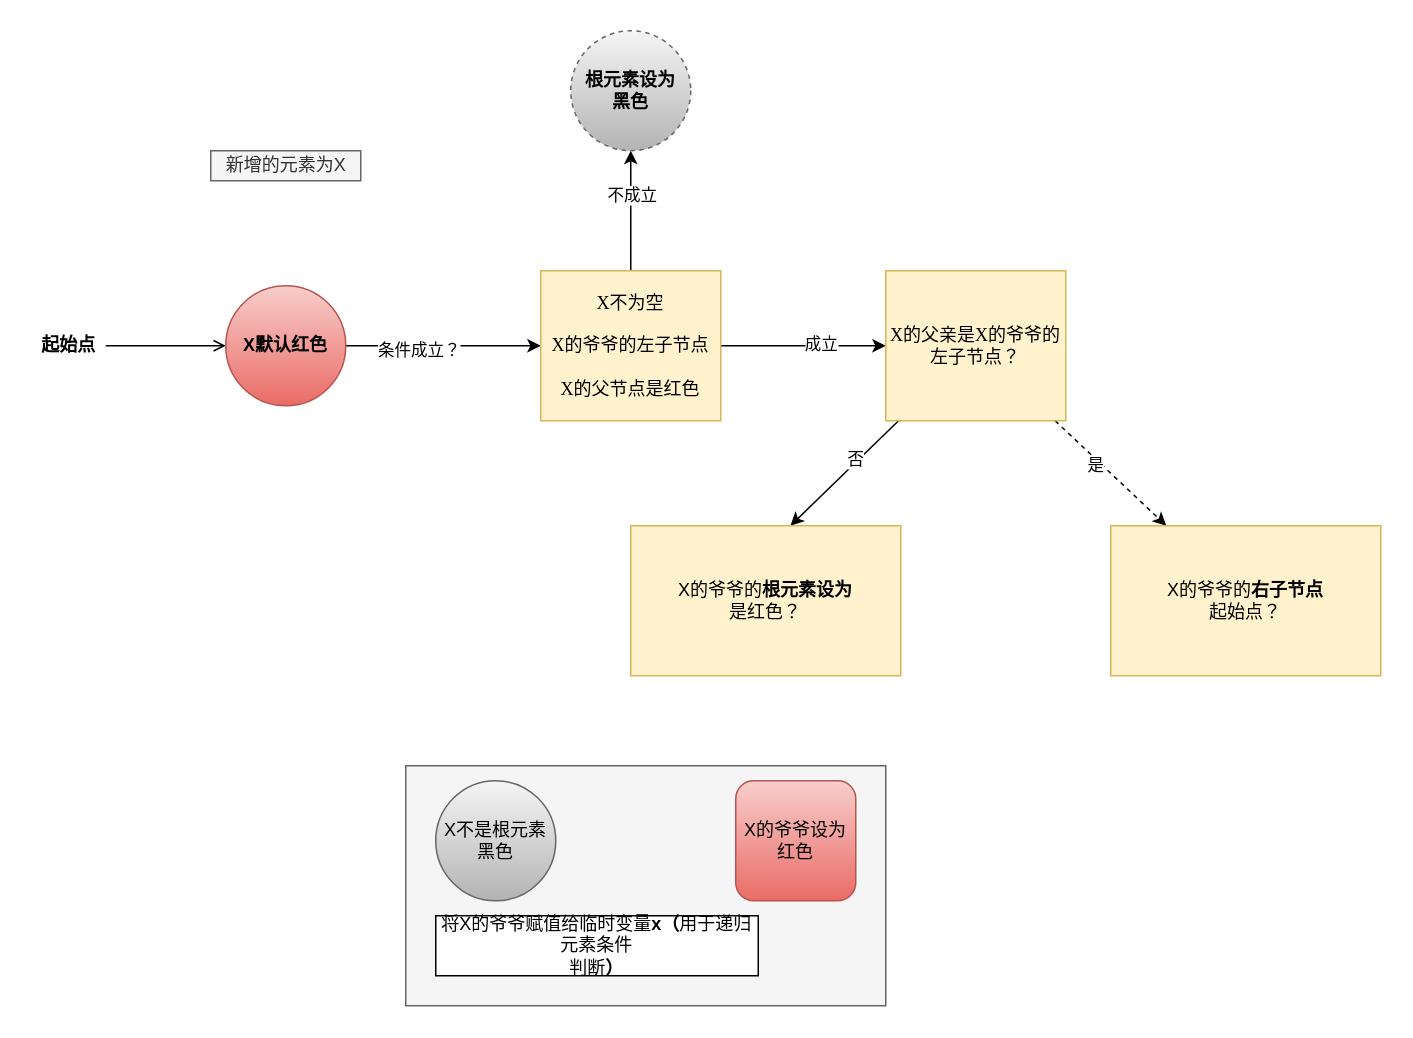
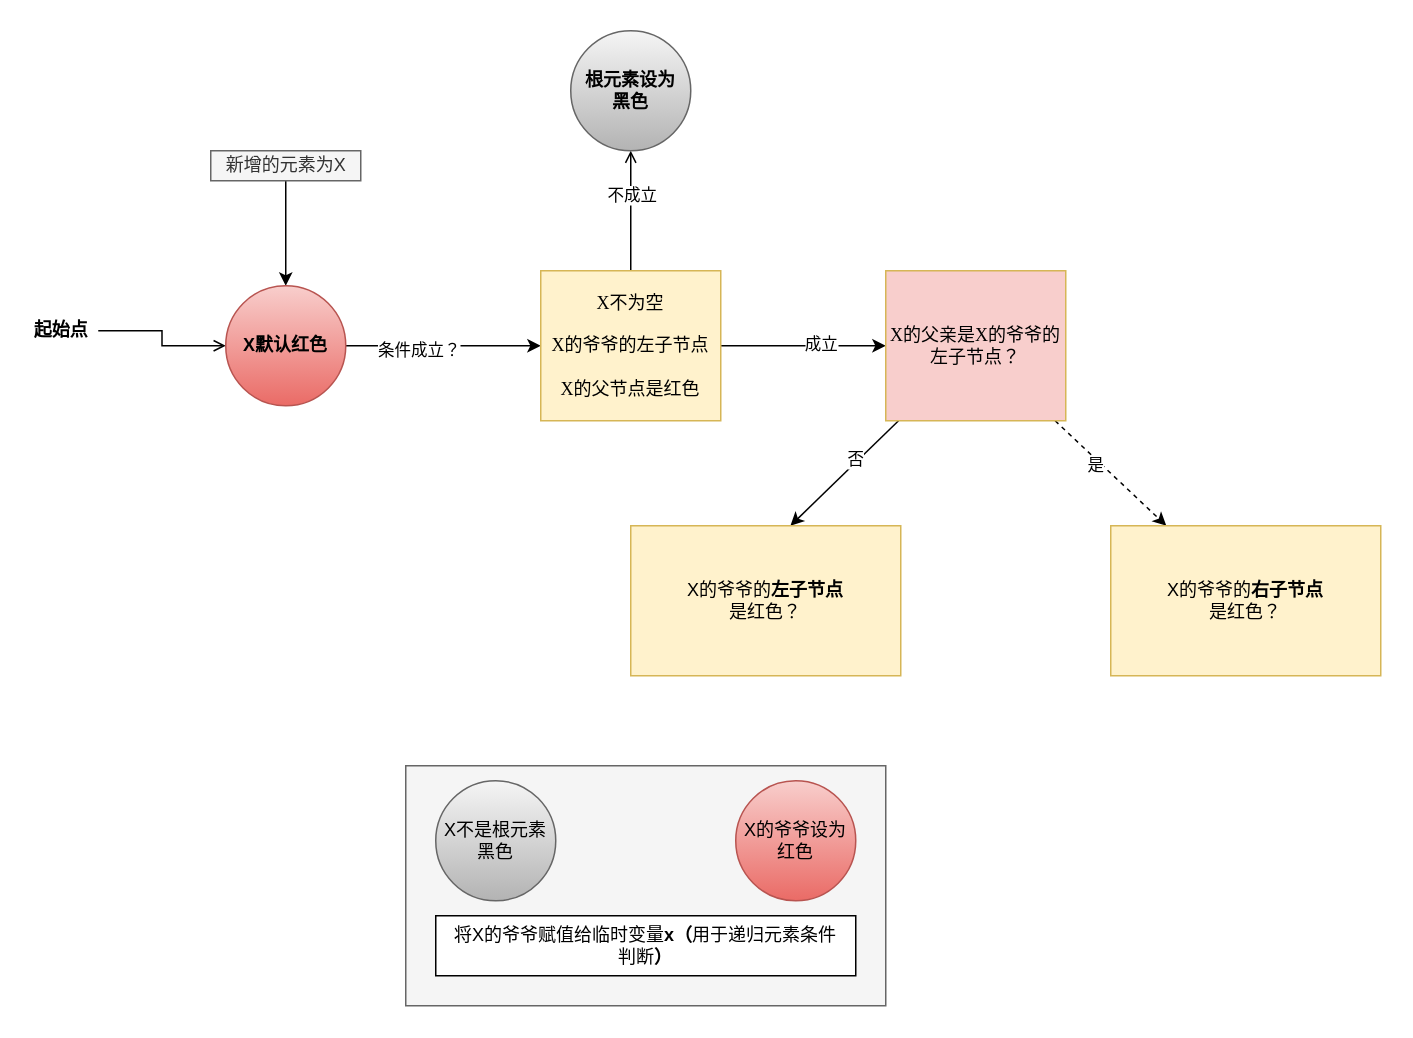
  <mxCell id="0" />
  <mxCell id="1" parent="0" />
+ <mxCell id="2" value="" style="edgeStyle=orthogonalEdgeStyle;rounded=0;orthogonalLoop=1;jettySize=auto;html=1;fontFamily=Times New Roman;" parent="1" source="3" target="8" edge="1"><mxGeometry relative="1" as="geometry" /></mxCell>
  <mxCell id="3" value="新增的元素为X" style="text;html=1;align=center;verticalAlign=middle;resizable=0;points=[];autosize=1;strokeColor=#666666;fillColor=#f5f5f5;fontColor=#333333;" parent="1" vertex="1"><mxGeometry x="140" y="100" width="100" height="20" as="geometry" /></mxCell>
  <mxCell id="4" value="" style="edgeStyle=orthogonalEdgeStyle;rounded=0;orthogonalLoop=1;jettySize=auto;html=1;fontFamily=Times New Roman;endArrow=open;" parent="1" source="5" target="8" edge="1"><mxGeometry relative="1" as="geometry" /></mxCell>
- <mxCell id="5" value="&lt;font face=&quot;Tahoma&quot;&gt;起始点&lt;/font&gt;" style="text;html=1;align=center;verticalAlign=middle;resizable=0;points=[];autosize=1;strokeColor=none;fontStyle=1;spacingTop=0;spacing=0;fontFamily=Times New Roman;" parent="1" vertex="1"><mxGeometry x="20" y="220" width="50" height="20" as="geometry" /></mxCell>
+ <mxCell id="5" value="&lt;font face=&quot;Tahoma&quot;&gt;起始点&lt;/font&gt;" style="text;html=1;align=center;verticalAlign=middle;resizable=0;points=[];autosize=1;strokeColor=none;fontStyle=1;spacingTop=0;spacing=0;fontFamily=Times New Roman;" parent="1" vertex="1"><mxGeometry x="15" y="210" width="50" height="20" as="geometry" /></mxCell>
  <mxCell id="6" value="" style="edgeStyle=orthogonalEdgeStyle;rounded=0;orthogonalLoop=1;jettySize=auto;html=1;fontFamily=Times New Roman;" parent="1" source="8" edge="1"><mxGeometry relative="1" as="geometry"><mxPoint x="360" y="230" as="targetPoint" /></mxGeometry></mxCell>
  <mxCell id="7" value="条件成立？" style="edgeLabel;html=1;align=center;verticalAlign=middle;resizable=0;points=[];fontFamily=Times New Roman;" parent="6" vertex="1" connectable="0"><mxGeometry x="-0.272" y="-2" relative="1" as="geometry"><mxPoint as="offset" /></mxGeometry></mxCell>
  <mxCell id="8" value="&lt;span&gt;X默认红色&lt;/span&gt;" style="ellipse;whiteSpace=wrap;html=1;aspect=fixed;fillColor=#f8cecc;strokeColor=#b85450;fontStyle=1;gradientColor=#ea6b66;" parent="1" vertex="1"><mxGeometry x="150" y="190" width="80" height="80" as="geometry" /></mxCell>
  <mxCell id="9" value="" style="edgeStyle=orthogonalEdgeStyle;rounded=0;orthogonalLoop=1;jettySize=auto;html=1;" edge="1" parent="1" source="13"><mxGeometry relative="1" as="geometry"><mxPoint x="590" y="230" as="targetPoint" /></mxGeometry></mxCell>
  <mxCell id="10" value="成立" style="edgeLabel;html=1;align=center;verticalAlign=middle;resizable=0;points=[];" vertex="1" connectable="0" parent="9"><mxGeometry x="0.208" y="2" relative="1" as="geometry"><mxPoint as="offset" /></mxGeometry></mxCell>
- <mxCell id="11" value="" style="edgeStyle=orthogonalEdgeStyle;rounded=0;orthogonalLoop=1;jettySize=auto;html=1;" edge="1" parent="1" source="13" target="14"><mxGeometry relative="1" as="geometry" /></mxCell>
+ <mxCell id="11" value="" style="edgeStyle=orthogonalEdgeStyle;rounded=0;orthogonalLoop=1;jettySize=auto;html=1;endArrow=open;" edge="1" parent="1" source="13" target="14"><mxGeometry relative="1" as="geometry" /></mxCell>
  <mxCell id="12" value="不成立" style="edgeLabel;html=1;align=center;verticalAlign=middle;resizable=0;points=[];" vertex="1" connectable="0" parent="11"><mxGeometry x="0.265" relative="1" as="geometry"><mxPoint as="offset" /></mxGeometry></mxCell>
  <mxCell id="13" value="&lt;span&gt;X不为空&lt;br&gt;&lt;/span&gt;&lt;br&gt;&lt;span&gt;X的爷爷的左子节点&lt;br&gt;&lt;/span&gt;&lt;br&gt;&lt;span&gt;X的父节点是红色&lt;/span&gt;" style="rounded=0;whiteSpace=wrap;html=1;fontFamily=Times New Roman;align=center;fillColor=#fff2cc;strokeColor=#d6b656;" parent="1" vertex="1"><mxGeometry x="360" y="180" width="120" height="100" as="geometry" /></mxCell>
- <mxCell id="14" value="根元素设为&lt;br&gt;黑色" style="ellipse;whiteSpace=wrap;html=1;aspect=fixed;fillColor=#f5f5f5;strokeColor=#666666;fontStyle=1;gradientColor=#b3b3b3;dashed=1;" vertex="1" parent="1"><mxGeometry x="380" y="20" width="80" height="80" as="geometry" /></mxCell>
+ <mxCell id="14" value="根元素设为&lt;br&gt;黑色" style="ellipse;whiteSpace=wrap;html=1;aspect=fixed;fillColor=#f5f5f5;strokeColor=#666666;fontStyle=1;gradientColor=#b3b3b3;" vertex="1" parent="1"><mxGeometry x="380" y="20" width="80" height="80" as="geometry" /></mxCell>
  <mxCell id="15" value="" style="rounded=0;orthogonalLoop=1;jettySize=auto;html=1;" edge="1" parent="1" source="19"><mxGeometry relative="1" as="geometry"><mxPoint x="526.471" y="350" as="targetPoint" /></mxGeometry></mxCell>
  <mxCell id="16" value="否" style="edgeLabel;html=1;align=center;verticalAlign=middle;resizable=0;points=[];" vertex="1" connectable="0" parent="15"><mxGeometry x="-0.217" y="-2" relative="1" as="geometry"><mxPoint as="offset" /></mxGeometry></mxCell>
  <mxCell id="17" value="" style="rounded=0;orthogonalLoop=1;jettySize=auto;html=1;dashed=1;" edge="1" parent="1" source="19" target="20"><mxGeometry relative="1" as="geometry" /></mxCell>
  <mxCell id="18" value="是" style="edgeLabel;html=1;align=center;verticalAlign=middle;resizable=0;points=[];" vertex="1" connectable="0" parent="17"><mxGeometry x="-0.223" y="-3" relative="1" as="geometry"><mxPoint as="offset" /></mxGeometry></mxCell>
- <mxCell id="19" value="X的父亲是X的爷爷的左子节点？" style="rounded=0;whiteSpace=wrap;html=1;fontFamily=Times New Roman;align=center;fillColor=#fff2cc;strokeColor=#d6b656;" vertex="1" parent="1"><mxGeometry x="590" y="180" width="120" height="100" as="geometry" /></mxCell>
- <mxCell id="20" value="X的爷爷的&lt;b&gt;右子节点&lt;/b&gt;&lt;br&gt;起始点？" style="rounded=0;whiteSpace=wrap;html=1;fillColor=#fff2cc;strokeColor=#d6b656;" vertex="1" parent="1"><mxGeometry x="740" y="350" width="180" height="100" as="geometry" /></mxCell>
- <mxCell id="21" value="X的爷爷的&lt;b&gt;根元素设为&lt;/b&gt;&lt;br&gt;是红色？" style="rounded=0;whiteSpace=wrap;html=1;fillColor=#fff2cc;strokeColor=#d6b656;" vertex="1" parent="1"><mxGeometry x="420" y="350" width="180" height="100" as="geometry" /></mxCell>
+ <mxCell id="19" value="X的父亲是X的爷爷的左子节点？" style="rounded=0;whiteSpace=wrap;html=1;fontFamily=Times New Roman;align=center;fillColor=#f8cecc;strokeColor=#d6b656;" vertex="1" parent="1"><mxGeometry x="590" y="180" width="120" height="100" as="geometry" /></mxCell>
+ <mxCell id="20" value="X的爷爷的&lt;b&gt;右子节点&lt;/b&gt;&lt;br&gt;是红色？" style="rounded=0;whiteSpace=wrap;html=1;fillColor=#fff2cc;strokeColor=#d6b656;" vertex="1" parent="1"><mxGeometry x="740" y="350" width="180" height="100" as="geometry" /></mxCell>
+ <mxCell id="21" value="X的爷爷的&lt;b&gt;左子节点&lt;/b&gt;&lt;br&gt;是红色？" style="rounded=0;whiteSpace=wrap;html=1;fillColor=#fff2cc;strokeColor=#d6b656;" vertex="1" parent="1"><mxGeometry x="420" y="350" width="180" height="100" as="geometry" /></mxCell>
  <mxCell id="22" value="" style="rounded=0;whiteSpace=wrap;html=1;fillColor=#f5f5f5;strokeColor=#666666;fontColor=#333333;" vertex="1" parent="1"><mxGeometry x="270" y="510" width="320" height="160" as="geometry" /></mxCell>
  <mxCell id="23" value="X不是根元素&lt;br&gt;黑色" style="ellipse;whiteSpace=wrap;html=1;aspect=fixed;fillColor=#f5f5f5;strokeColor=#666666;gradientColor=#b3b3b3;" vertex="1" parent="1"><mxGeometry x="290" y="520" width="80" height="80" as="geometry" /></mxCell>
- <mxCell id="24" value="X的爷爷设为&lt;br&gt;红色" style="whiteSpace=wrap;html=1;aspect=fixed;fillColor=#f8cecc;strokeColor=#b85450;gradientColor=#ea6b66;rounded=1;" vertex="1" parent="1"><mxGeometry x="490" y="520" width="80" height="80" as="geometry" /></mxCell>
- <mxCell id="25" value="将X的爷爷赋值给临时变量&lt;b&gt;x（&lt;/b&gt;用于递归元素条件&lt;br&gt;判断&lt;b&gt;）&lt;/b&gt;" style="rounded=0;whiteSpace=wrap;html=1;" vertex="1" parent="1"><mxGeometry x="290" y="610" width="215" height="40" as="geometry" /></mxCell>
+ <mxCell id="24" value="X的爷爷设为&lt;br&gt;红色" style="ellipse;whiteSpace=wrap;html=1;aspect=fixed;fillColor=#f8cecc;strokeColor=#b85450;gradientColor=#ea6b66;" vertex="1" parent="1"><mxGeometry x="490" y="520" width="80" height="80" as="geometry" /></mxCell>
+ <mxCell id="25" value="将X的爷爷赋值给临时变量&lt;b&gt;x（&lt;/b&gt;用于递归元素条件&lt;br&gt;判断&lt;b&gt;）&lt;/b&gt;" style="rounded=0;whiteSpace=wrap;html=1;" vertex="1" parent="1"><mxGeometry x="290" y="610" width="280" height="40" as="geometry" /></mxCell>
